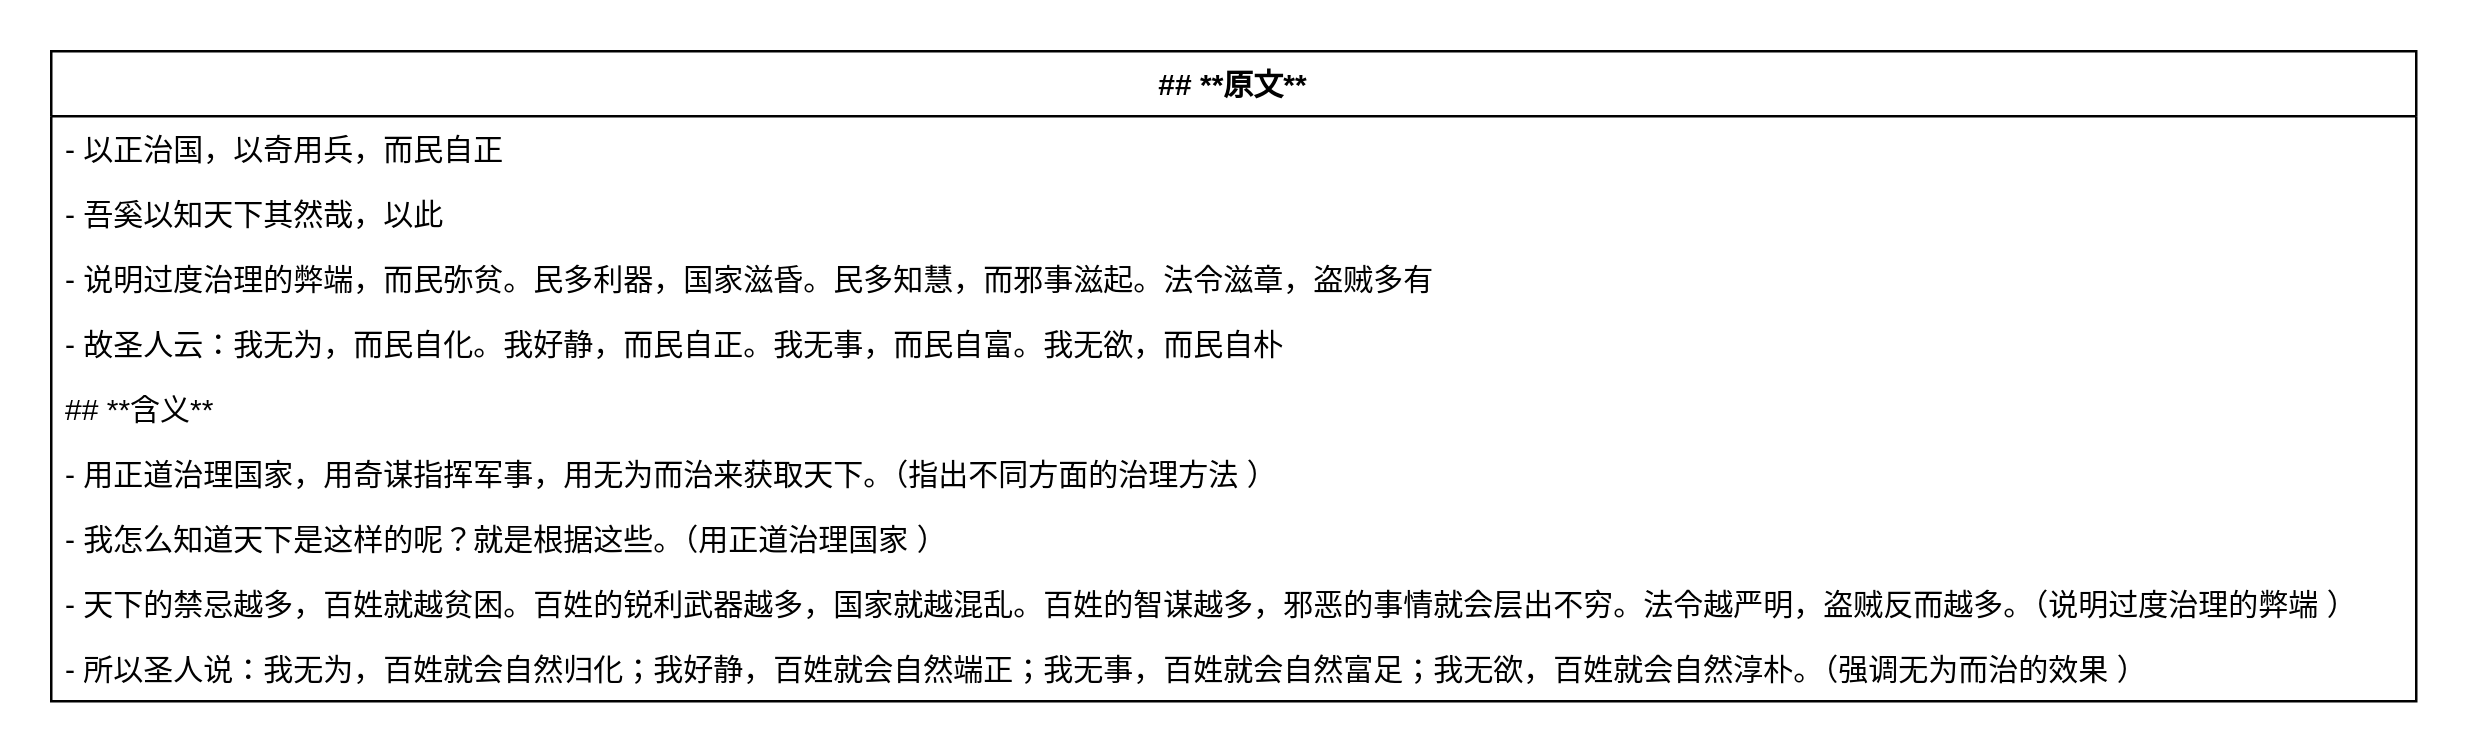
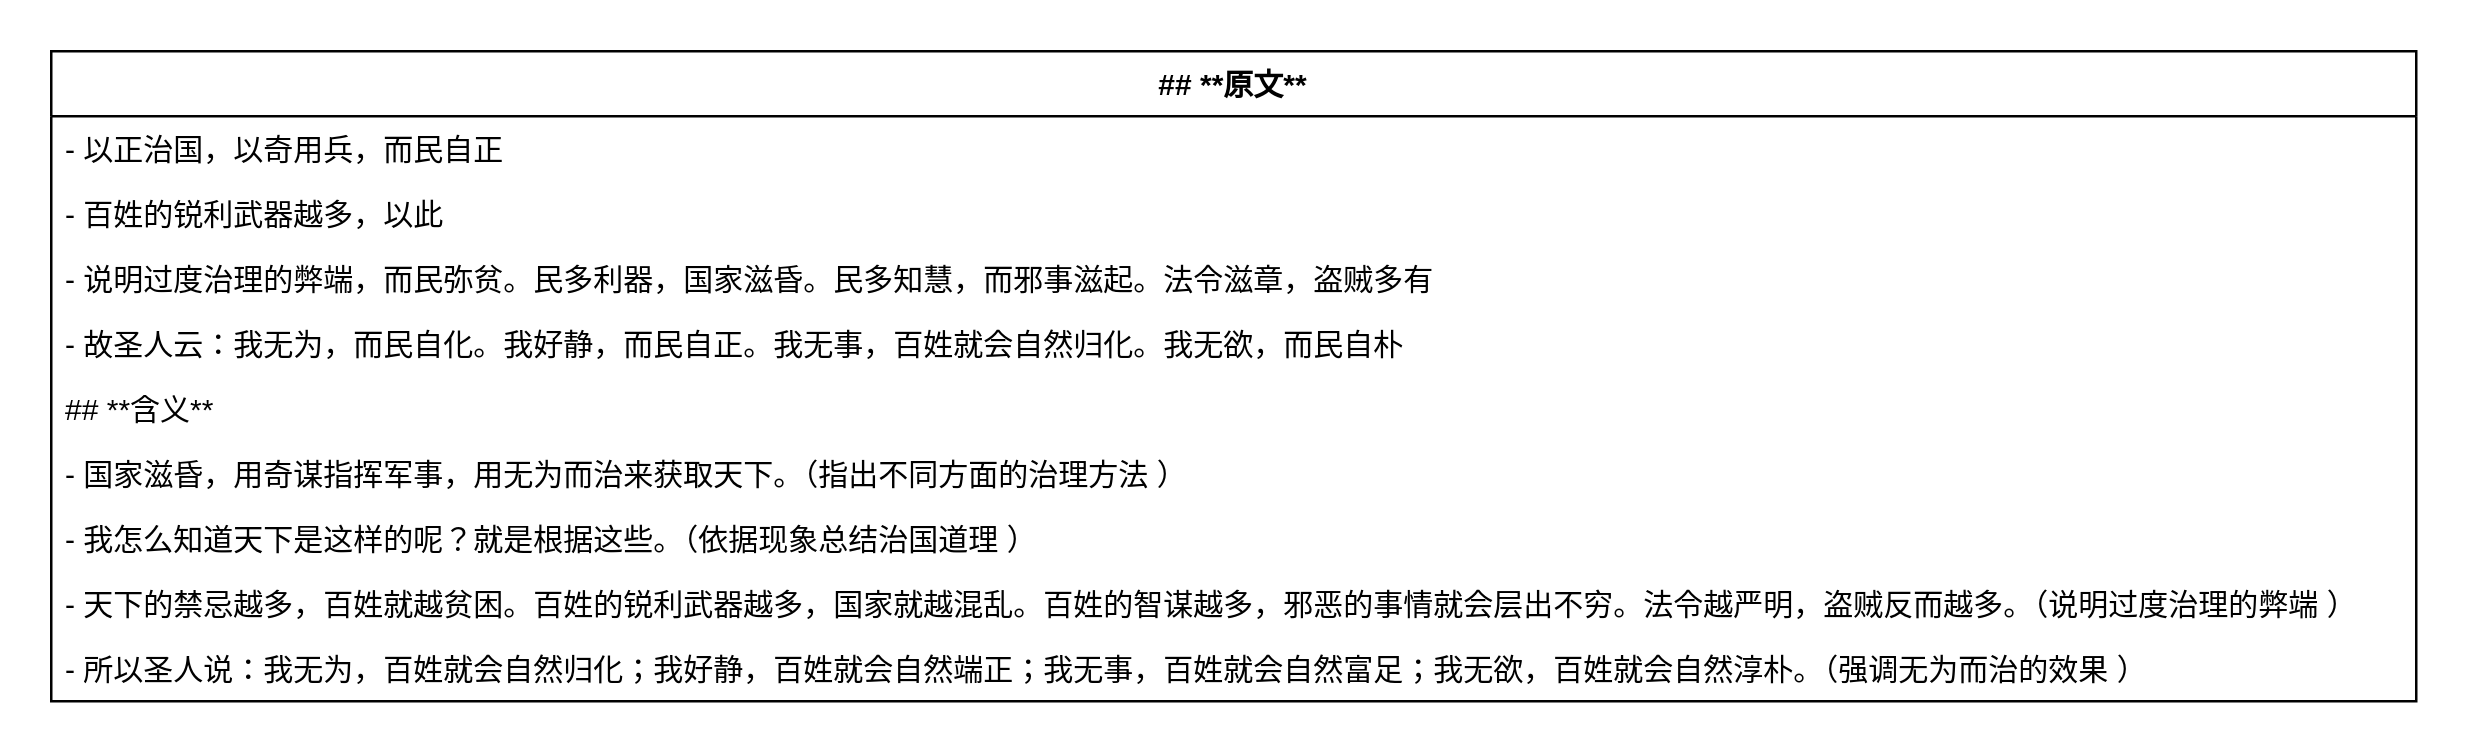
  <mxCell id="0" />
  <mxCell id="1" parent="0" />
  <mxCell id="2" value="## **原文**" style="swimlane;fontStyle=1;childLayout=stackLayout;horizontal=1;startSize=26;horizontalStack=0;resizeParent=1;resizeParentMax=0;resizeLast=0;collapsible=1;marginBottom=0;" vertex="1" parent="1"><mxGeometry x="20" y="20" width="946" height="260" as="geometry" /></mxCell>
  <mxCell id="3" value="- 以正治国，以奇用兵，而民自正" style="text;strokeColor=none;fillColor=none;align=left;verticalAlign=top;spacingLeft=4;spacingRight=4;overflow=hidden;rotatable=0;points=[[0,0.5],[1,0.5]];portConstraint=eastwest;" vertex="1" parent="2"><mxGeometry y="26" width="946" height="26" as="geometry" /></mxCell>
- <mxCell id="4" value="- 吾奚以知天下其然哉，以此" style="text;strokeColor=none;fillColor=none;align=left;verticalAlign=top;spacingLeft=4;spacingRight=4;overflow=hidden;rotatable=0;points=[[0,0.5],[1,0.5]];portConstraint=eastwest;" vertex="1" parent="2"><mxGeometry y="52" width="946" height="26" as="geometry" /></mxCell>
+ <mxCell id="4" value="- 百姓的锐利武器越多，以此" style="text;strokeColor=none;fillColor=none;align=left;verticalAlign=top;spacingLeft=4;spacingRight=4;overflow=hidden;rotatable=0;points=[[0,0.5],[1,0.5]];portConstraint=eastwest;" vertex="1" parent="2"><mxGeometry y="52" width="946" height="26" as="geometry" /></mxCell>
  <mxCell id="5" value="- 说明过度治理的弊端，而民弥贫。民多利器，国家滋昏。民多知慧，而邪事滋起。法令滋章，盗贼多有" style="text;strokeColor=none;fillColor=none;align=left;verticalAlign=top;spacingLeft=4;spacingRight=4;overflow=hidden;rotatable=0;points=[[0,0.5],[1,0.5]];portConstraint=eastwest;" vertex="1" parent="2"><mxGeometry y="78" width="946" height="26" as="geometry" /></mxCell>
- <mxCell id="6" value="- 故圣人云：我无为，而民自化。我好静，而民自正。我无事，而民自富。我无欲，而民自朴" style="text;strokeColor=none;fillColor=none;align=left;verticalAlign=top;spacingLeft=4;spacingRight=4;overflow=hidden;rotatable=0;points=[[0,0.5],[1,0.5]];portConstraint=eastwest;" vertex="1" parent="2"><mxGeometry y="104" width="946" height="26" as="geometry" /></mxCell>
+ <mxCell id="6" value="- 故圣人云：我无为，而民自化。我好静，而民自正。我无事，百姓就会自然归化。我无欲，而民自朴" style="text;strokeColor=none;fillColor=none;align=left;verticalAlign=top;spacingLeft=4;spacingRight=4;overflow=hidden;rotatable=0;points=[[0,0.5],[1,0.5]];portConstraint=eastwest;" vertex="1" parent="2"><mxGeometry y="104" width="946" height="26" as="geometry" /></mxCell>
  <mxCell id="7" value="## **含义**" style="text;strokeColor=none;fillColor=none;align=left;verticalAlign=top;spacingLeft=4;spacingRight=4;overflow=hidden;rotatable=0;points=[[0,0.5],[1,0.5]];portConstraint=eastwest;" vertex="1" parent="2"><mxGeometry y="130" width="946" height="26" as="geometry" /></mxCell>
- <mxCell id="8" value="- 用正道治理国家，用奇谋指挥军事，用无为而治来获取天下。（指出不同方面的治理方法 ）" style="text;strokeColor=none;fillColor=none;align=left;verticalAlign=top;spacingLeft=4;spacingRight=4;overflow=hidden;rotatable=0;points=[[0,0.5],[1,0.5]];portConstraint=eastwest;" vertex="1" parent="2"><mxGeometry y="156" width="946" height="26" as="geometry" /></mxCell>
- <mxCell id="9" value="- 我怎么知道天下是这样的呢？就是根据这些。（用正道治理国家 ）" style="text;strokeColor=none;fillColor=none;align=left;verticalAlign=top;spacingLeft=4;spacingRight=4;overflow=hidden;rotatable=0;points=[[0,0.5],[1,0.5]];portConstraint=eastwest;" vertex="1" parent="2"><mxGeometry y="182" width="946" height="26" as="geometry" /></mxCell>
+ <mxCell id="8" value="- 国家滋昏，用奇谋指挥军事，用无为而治来获取天下。（指出不同方面的治理方法 ）" style="text;strokeColor=none;fillColor=none;align=left;verticalAlign=top;spacingLeft=4;spacingRight=4;overflow=hidden;rotatable=0;points=[[0,0.5],[1,0.5]];portConstraint=eastwest;" vertex="1" parent="2"><mxGeometry y="156" width="946" height="26" as="geometry" /></mxCell>
+ <mxCell id="9" value="- 我怎么知道天下是这样的呢？就是根据这些。（依据现象总结治国道理 ）" style="text;strokeColor=none;fillColor=none;align=left;verticalAlign=top;spacingLeft=4;spacingRight=4;overflow=hidden;rotatable=0;points=[[0,0.5],[1,0.5]];portConstraint=eastwest;" vertex="1" parent="2"><mxGeometry y="182" width="946" height="26" as="geometry" /></mxCell>
  <mxCell id="10" value="- 天下的禁忌越多，百姓就越贫困。百姓的锐利武器越多，国家就越混乱。百姓的智谋越多，邪恶的事情就会层出不穷。法令越严明，盗贼反而越多。（说明过度治理的弊端 ）" style="text;strokeColor=none;fillColor=none;align=left;verticalAlign=top;spacingLeft=4;spacingRight=4;overflow=hidden;rotatable=0;points=[[0,0.5],[1,0.5]];portConstraint=eastwest;" vertex="1" parent="2"><mxGeometry y="208" width="946" height="26" as="geometry" /></mxCell>
  <mxCell id="11" value="- 所以圣人说：我无为，百姓就会自然归化；我好静，百姓就会自然端正；我无事，百姓就会自然富足；我无欲，百姓就会自然淳朴。（强调无为而治的效果 ）" style="text;strokeColor=none;fillColor=none;align=left;verticalAlign=top;spacingLeft=4;spacingRight=4;overflow=hidden;rotatable=0;points=[[0,0.5],[1,0.5]];portConstraint=eastwest;" vertex="1" parent="2"><mxGeometry y="234" width="946" height="26" as="geometry" /></mxCell>
